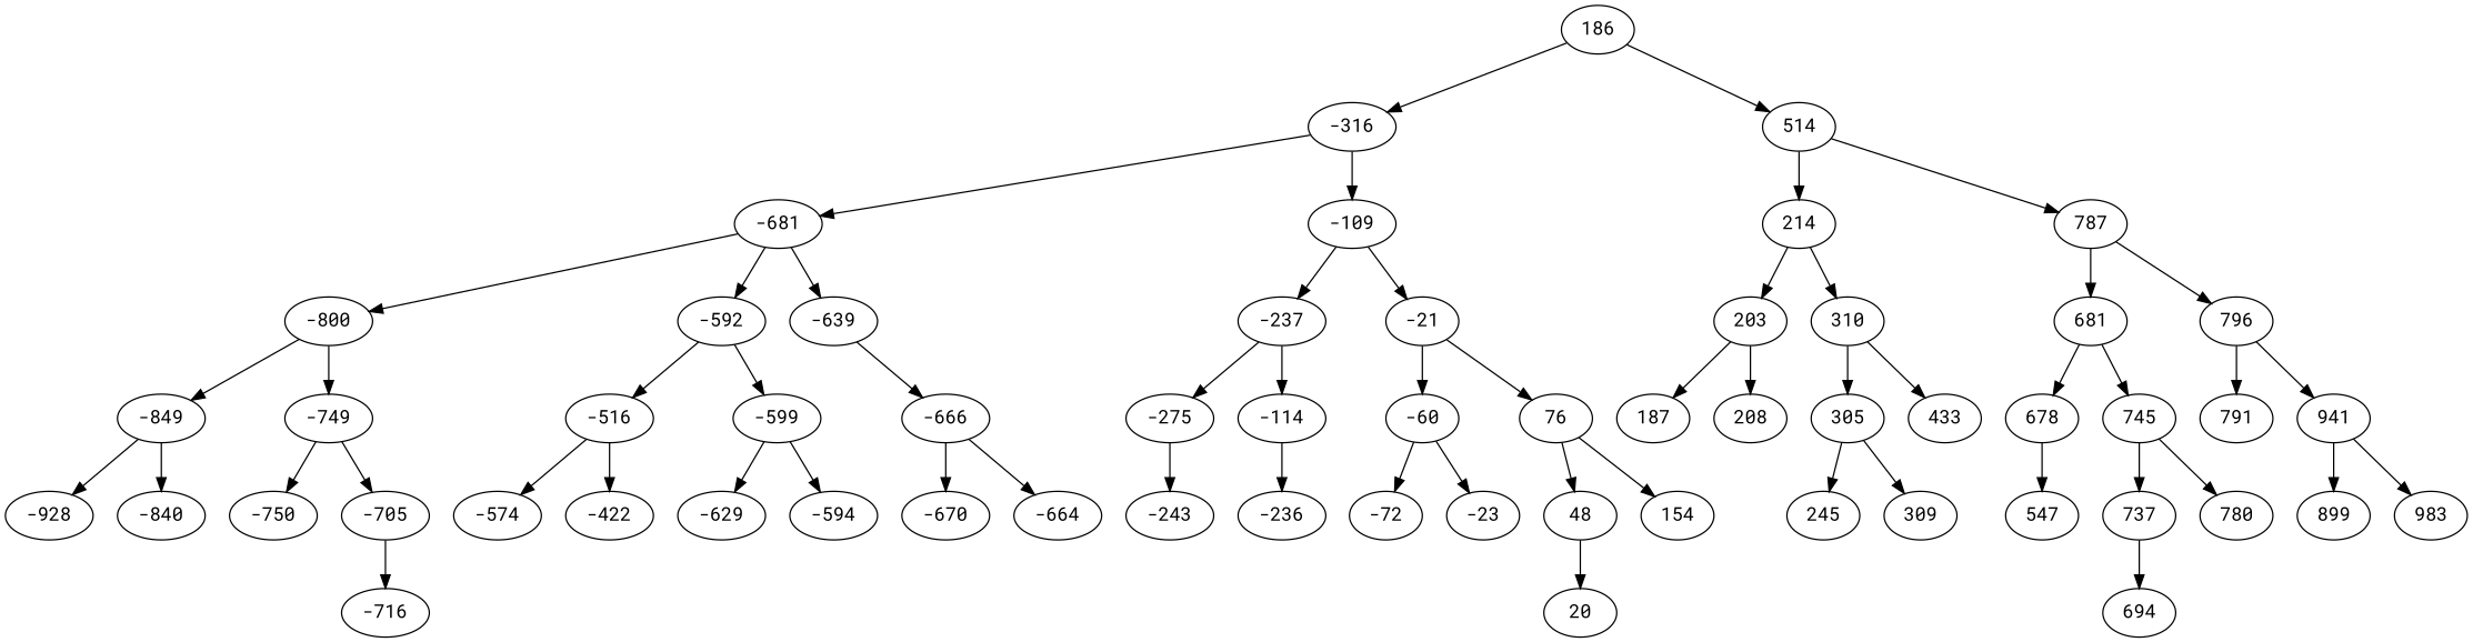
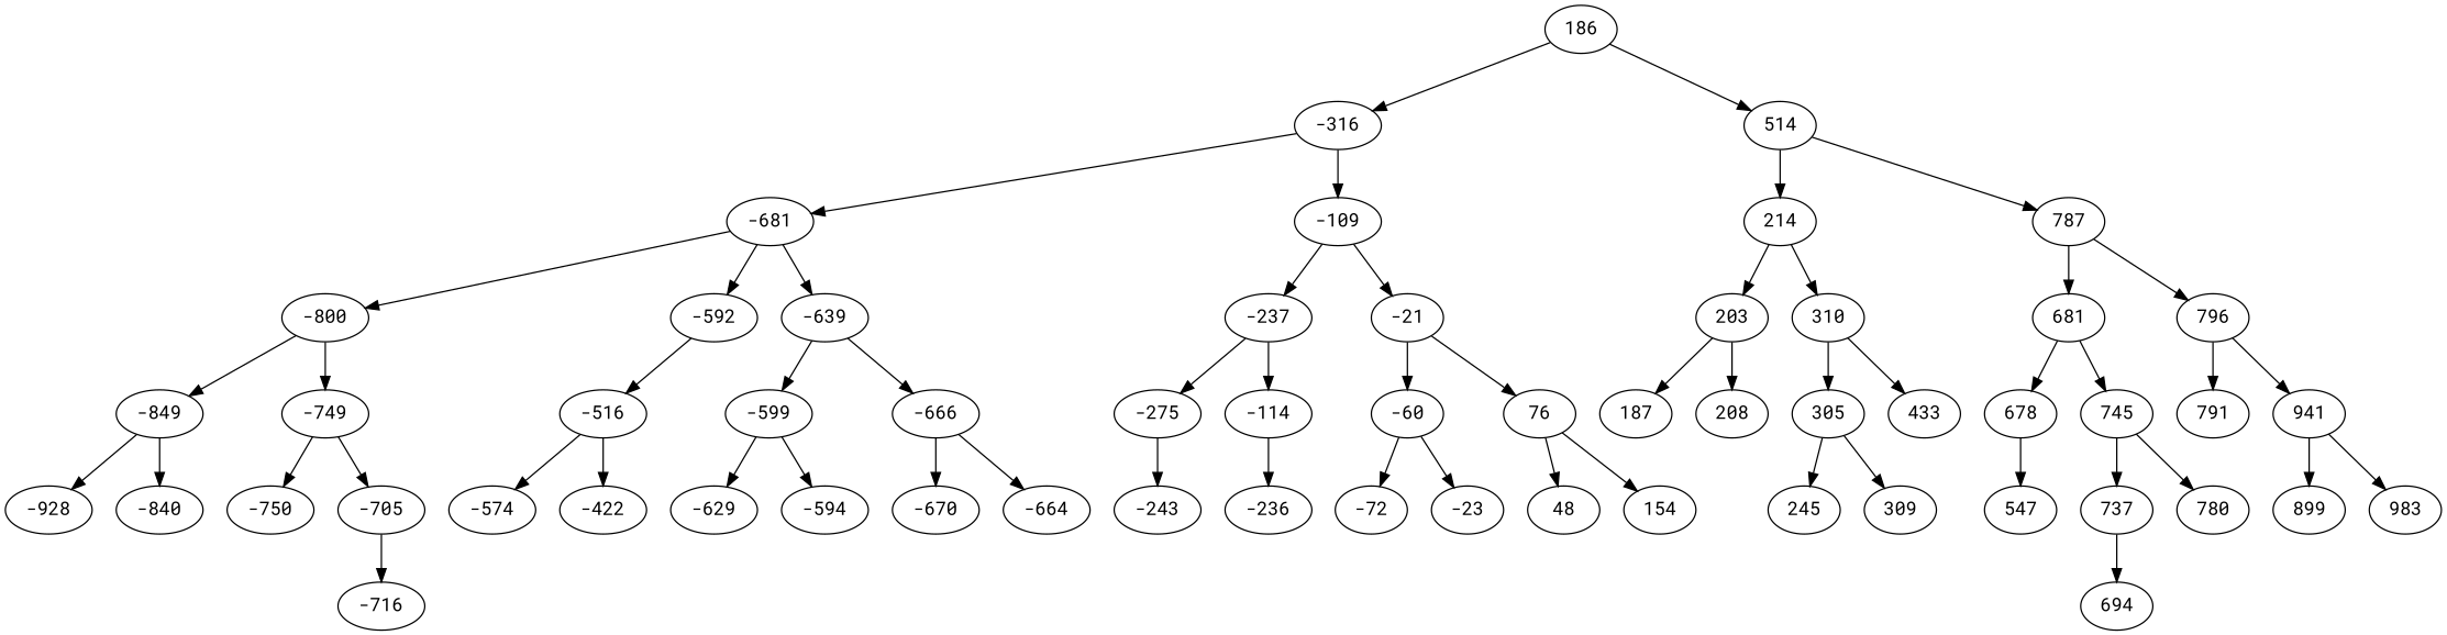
  digraph {
    fontname="Roboto Mono"
    node [fontname="Roboto Mono"]
    edge [fontname="Roboto Mono"]
    186
    -316
    514
    -681
    -109
    214
    787
    -800
    -592
    -639
    -237
    -21
    203
    310
    681
    796
    -849
    -749
    -516
    -275
    -114
    -60
    76
    -928
    -840
    -750
    -705
    -666
    -599
    -574
    -422
    -716
    -670
    -664
    -629
    -594
    -243
    -236
    -72
    -23
    48
    154
-   20
    187
    208
    305
    433
    678
    745
    791
    941
    245
    309
    547
    737
    780
    899
    983
    694
    186 -> -316
    186 -> 514
    -316 -> -681
    -316 -> -109
    514 -> 214
    514 -> 787
    -681 -> -800
    -681 -> -592
    -681 -> -639
    -109 -> -237
    -109 -> -21
    214 -> 203
    214 -> 310
    787 -> 681
    787 -> 796
    -800 -> -849
    -800 -> -749
    -592 -> -516
    -639 -> -666
-   -592 -> -599
+   -639 -> -599
    -237 -> -275
    -237 -> -114
    -21 -> -60
    -21 -> 76
    203 -> 187
    203 -> 208
    310 -> 305
    310 -> 433
    681 -> 678
    681 -> 745
    796 -> 791
    796 -> 941
    -849 -> -928
    -849 -> -840
    -749 -> -750
    -749 -> -705
    -516 -> -574
    -516 -> -422
    -275 -> -243
    -114 -> -236
    -60 -> -72
    -60 -> -23
    76 -> 48
    76 -> 154
    -705 -> -716
    -666 -> -670
    -666 -> -664
    -599 -> -629
    -599 -> -594
-   48 -> 20
    305 -> 245
    305 -> 309
    678 -> 547
    745 -> 737
    745 -> 780
    941 -> 899
    941 -> 983
    737 -> 694
  }
